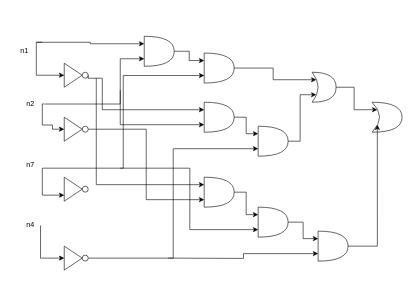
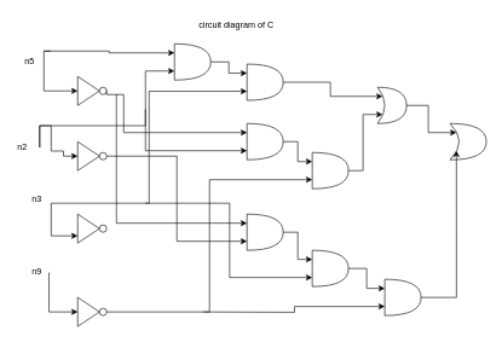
  <mxCell id="0" />
  <mxCell id="1" parent="0" />
  <mxCell id="2" value="" style="shape=or;whiteSpace=wrap;html=1;" parent="1" vertex="1"><mxGeometry x="240" y="60" width="50" height="50" as="geometry" /></mxCell>
  <mxCell id="3" style="edgeStyle=orthogonalEdgeStyle;rounded=0;orthogonalLoop=1;jettySize=auto;html=1;exitX=0;exitY=0.75;exitDx=0;exitDy=0;exitPerimeter=0;entryX=0;entryY=0.75;entryDx=0;entryDy=0;entryPerimeter=0;" edge="1" parent="1" target="4"><mxGeometry relative="1" as="geometry"><mxPoint x="280" y="430" as="sourcePoint" /></mxGeometry></mxCell>
  <mxCell id="4" value="" style="shape=or;whiteSpace=wrap;html=1;" parent="1" vertex="1"><mxGeometry x="530" y="385" width="50" height="50" as="geometry" /></mxCell>
  <mxCell id="5" value="" style="shape=or;whiteSpace=wrap;html=1;" parent="1" vertex="1"><mxGeometry x="340" y="88" width="50" height="50" as="geometry" /></mxCell>
  <mxCell id="6" value="" style="shape=xor;whiteSpace=wrap;html=1;" parent="1" vertex="1"><mxGeometry x="620" y="170" width="50" height="50" as="geometry" /></mxCell>
  <mxCell id="7" value="" style="shape=xor;whiteSpace=wrap;html=1;" parent="1" vertex="1"><mxGeometry x="520" y="120" width="40" height="50" as="geometry" /></mxCell>
- <mxCell id="8" value="n1" style="text;html=1;align=center;verticalAlign=middle;resizable=0;points=[];autosize=1;strokeColor=none;fillColor=none;" parent="1" vertex="1"><mxGeometry x="20" y="70" width="40" height="30" as="geometry" /></mxCell>
- <mxCell id="9" value="n2" style="text;html=1;align=center;verticalAlign=middle;resizable=0;points=[];autosize=1;strokeColor=none;fillColor=none;" parent="1" vertex="1"><mxGeometry x="30" y="158" width="40" height="30" as="geometry" /></mxCell>
- <mxCell id="10" value="n7" style="text;html=1;align=center;verticalAlign=middle;resizable=0;points=[];autosize=1;strokeColor=none;fillColor=none;" parent="1" vertex="1"><mxGeometry x="30" y="260" width="40" height="30" as="geometry" /></mxCell>
- <mxCell id="11" value="n4" style="text;html=1;align=center;verticalAlign=middle;resizable=0;points=[];autosize=1;strokeColor=none;fillColor=none;" parent="1" vertex="1"><mxGeometry x="30" y="360" width="40" height="30" as="geometry" /></mxCell>
+ <mxCell id="8" value="n5" style="text;html=1;align=center;verticalAlign=middle;resizable=0;points=[];autosize=1;strokeColor=none;fillColor=none;" parent="1" vertex="1"><mxGeometry x="20" y="70" width="40" height="30" as="geometry" /></mxCell>
+ <mxCell id="9" value="n2" style="text;html=1;align=center;verticalAlign=middle;resizable=0;points=[];autosize=1;strokeColor=none;fillColor=none;" parent="1" vertex="1"><mxGeometry x="10" y="188" width="40" height="30" as="geometry" /></mxCell>
+ <mxCell id="10" value="n3" style="text;html=1;align=center;verticalAlign=middle;resizable=0;points=[];autosize=1;strokeColor=none;fillColor=none;" parent="1" vertex="1"><mxGeometry x="30" y="260" width="40" height="30" as="geometry" /></mxCell>
+ <mxCell id="11" value="n9" style="text;html=1;align=center;verticalAlign=middle;resizable=0;points=[];autosize=1;strokeColor=none;fillColor=none;" parent="1" vertex="1"><mxGeometry x="30" y="360" width="40" height="30" as="geometry" /></mxCell>
  <mxCell id="12" value="" style="triangle;whiteSpace=wrap;html=1;" parent="1" vertex="1"><mxGeometry x="106.56" y="105" width="30" height="40" as="geometry" /></mxCell>
  <mxCell id="13" value="" style="ellipse;whiteSpace=wrap;html=1;aspect=fixed;" parent="1" vertex="1"><mxGeometry x="136.56" y="120" width="10" height="10" as="geometry" /></mxCell>
  <mxCell id="14" value="" style="triangle;whiteSpace=wrap;html=1;" parent="1" vertex="1"><mxGeometry x="106.56" y="295" width="30" height="40" as="geometry" /></mxCell>
  <mxCell id="15" value="" style="ellipse;whiteSpace=wrap;html=1;aspect=fixed;" parent="1" vertex="1"><mxGeometry x="136.56" y="310" width="10" height="10" as="geometry" /></mxCell>
  <mxCell id="16" value="" style="shape=or;whiteSpace=wrap;html=1;" vertex="1" parent="1"><mxGeometry x="430" y="210" width="50" height="50" as="geometry" /></mxCell>
  <mxCell id="17" style="edgeStyle=orthogonalEdgeStyle;rounded=0;orthogonalLoop=1;jettySize=auto;html=1;exitX=0;exitY=0.75;exitDx=0;exitDy=0;exitPerimeter=0;" edge="1" parent="1" source="19"><mxGeometry relative="1" as="geometry"><mxPoint x="339.778" y="332.444" as="targetPoint" /></mxGeometry></mxCell>
  <mxCell id="18" style="edgeStyle=orthogonalEdgeStyle;rounded=0;orthogonalLoop=1;jettySize=auto;html=1;entryX=0;entryY=0.25;entryDx=0;entryDy=0;entryPerimeter=0;" edge="1" parent="1" target="19"><mxGeometry relative="1" as="geometry"><mxPoint x="160" y="130" as="sourcePoint" /><Array as="points"><mxPoint x="160" y="308" /></Array></mxGeometry></mxCell>
  <mxCell id="19" value="" style="shape=or;whiteSpace=wrap;html=1;" vertex="1" parent="1"><mxGeometry x="340" y="295" width="50" height="50" as="geometry" /></mxCell>
  <mxCell id="20" style="edgeStyle=orthogonalEdgeStyle;rounded=0;orthogonalLoop=1;jettySize=auto;html=1;exitX=1;exitY=0.5;exitDx=0;exitDy=0;entryX=0;entryY=0.25;entryDx=0;entryDy=0;entryPerimeter=0;" edge="1" parent="1" source="13" target="22"><mxGeometry relative="1" as="geometry"><Array as="points"><mxPoint x="147" y="130" /><mxPoint x="170" y="130" /><mxPoint x="170" y="183" /></Array></mxGeometry></mxCell>
  <mxCell id="21" style="edgeStyle=orthogonalEdgeStyle;rounded=0;orthogonalLoop=1;jettySize=auto;html=1;exitX=0;exitY=0.75;exitDx=0;exitDy=0;exitPerimeter=0;entryX=0;entryY=0.75;entryDx=0;entryDy=0;entryPerimeter=0;" edge="1" parent="1" target="22"><mxGeometry relative="1" as="geometry"><mxPoint x="200" y="150" as="sourcePoint" /><Array as="points"><mxPoint x="200" y="208" /></Array></mxGeometry></mxCell>
  <mxCell id="22" value="" style="shape=or;whiteSpace=wrap;html=1;" vertex="1" parent="1"><mxGeometry x="340" y="170" width="50" height="50" as="geometry" /></mxCell>
  <mxCell id="23" style="edgeStyle=orthogonalEdgeStyle;rounded=0;orthogonalLoop=1;jettySize=auto;html=1;entryX=0;entryY=0.75;entryDx=0;entryDy=0;entryPerimeter=0;" edge="1" parent="1" target="24"><mxGeometry relative="1" as="geometry"><mxPoint x="200" y="280" as="sourcePoint" /><Array as="points"><mxPoint x="200" y="280" /><mxPoint x="316" y="280" /><mxPoint x="316" y="383" /></Array></mxGeometry></mxCell>
  <mxCell id="24" value="" style="shape=or;whiteSpace=wrap;html=1;" vertex="1" parent="1"><mxGeometry x="430" y="345" width="50" height="50" as="geometry" /></mxCell>
  <mxCell id="25" value="" style="ellipse;whiteSpace=wrap;html=1;aspect=fixed;" vertex="1" parent="1"><mxGeometry x="136.56" y="210" width="10" height="10" as="geometry" /></mxCell>
  <mxCell id="26" value="" style="triangle;whiteSpace=wrap;html=1;" vertex="1" parent="1"><mxGeometry x="106.56" y="195" width="30" height="40" as="geometry" /></mxCell>
  <mxCell id="27" value="" style="triangle;whiteSpace=wrap;html=1;" vertex="1" parent="1"><mxGeometry x="106.56" y="410" width="30" height="40" as="geometry" /></mxCell>
  <mxCell id="28" value="" style="ellipse;whiteSpace=wrap;html=1;aspect=fixed;" vertex="1" parent="1"><mxGeometry x="136.56" y="425" width="10" height="10" as="geometry" /></mxCell>
+ <mxCell id="29" value="circuit diagram of C" style="text;html=1;align=center;verticalAlign=middle;resizable=0;points=[];autosize=1;strokeColor=none;fillColor=none;" vertex="1" parent="1"><mxGeometry x="260" y="20" width="130" height="30" as="geometry" /></mxCell>
  <mxCell id="30" style="edgeStyle=orthogonalEdgeStyle;rounded=0;orthogonalLoop=1;jettySize=auto;html=1;exitX=0.955;exitY=0.539;exitDx=0;exitDy=0;entryX=0;entryY=0.5;entryDx=0;entryDy=0;exitPerimeter=0;" edge="1" parent="1" source="11" target="27"><mxGeometry relative="1" as="geometry"><mxPoint x="67" y="380" as="sourcePoint" /><Array as="points"><mxPoint x="67" y="376" /><mxPoint x="67" y="430" /></Array></mxGeometry></mxCell>
  <mxCell id="31" style="edgeStyle=orthogonalEdgeStyle;rounded=0;orthogonalLoop=1;jettySize=auto;html=1;entryX=0;entryY=0.75;entryDx=0;entryDy=0;" edge="1" parent="1" target="14"><mxGeometry relative="1" as="geometry"><mxPoint x="70" y="280" as="sourcePoint" /><Array as="points"><mxPoint x="70" y="325" /></Array></mxGeometry></mxCell>
  <mxCell id="32" style="edgeStyle=orthogonalEdgeStyle;rounded=0;orthogonalLoop=1;jettySize=auto;html=1;entryX=0;entryY=0.5;entryDx=0;entryDy=0;" edge="1" parent="1" target="12"><mxGeometry relative="1" as="geometry"><mxPoint x="70" y="70" as="sourcePoint" /><Array as="points"><mxPoint x="60" y="125" /></Array></mxGeometry></mxCell>
  <mxCell id="33" style="edgeStyle=orthogonalEdgeStyle;rounded=0;orthogonalLoop=1;jettySize=auto;html=1;entryX=0;entryY=0.25;entryDx=0;entryDy=0;entryPerimeter=0;" edge="1" parent="1" target="2"><mxGeometry relative="1" as="geometry"><mxPoint x="60" y="70" as="sourcePoint" /><Array as="points"><mxPoint x="62" y="70" /><mxPoint x="150" y="70" /><mxPoint x="150" y="73" /></Array></mxGeometry></mxCell>
  <mxCell id="34" style="edgeStyle=orthogonalEdgeStyle;rounded=0;orthogonalLoop=1;jettySize=auto;html=1;exitX=1.113;exitY=0.5;exitDx=0;exitDy=0;exitPerimeter=0;entryX=0;entryY=0.75;entryDx=0;entryDy=0;entryPerimeter=0;" edge="1" parent="1" source="9" target="2"><mxGeometry relative="1" as="geometry"><Array as="points"><mxPoint x="200" y="173" /><mxPoint x="200" y="98" /></Array></mxGeometry></mxCell>
  <mxCell id="35" style="edgeStyle=orthogonalEdgeStyle;rounded=0;orthogonalLoop=1;jettySize=auto;html=1;exitX=1;exitY=0.5;exitDx=0;exitDy=0;exitPerimeter=0;entryX=0;entryY=0.25;entryDx=0;entryDy=0;entryPerimeter=0;" edge="1" parent="1" source="2" target="5"><mxGeometry relative="1" as="geometry" /></mxCell>
  <mxCell id="36" style="edgeStyle=orthogonalEdgeStyle;rounded=0;orthogonalLoop=1;jettySize=auto;html=1;entryX=0;entryY=0.75;entryDx=0;entryDy=0;entryPerimeter=0;" edge="1" parent="1" target="5"><mxGeometry relative="1" as="geometry"><mxPoint x="70" y="280" as="sourcePoint" /><Array as="points"><mxPoint x="70" y="280" /><mxPoint x="205" y="280" /><mxPoint x="205" y="125" /></Array></mxGeometry></mxCell>
  <mxCell id="37" style="edgeStyle=orthogonalEdgeStyle;rounded=0;orthogonalLoop=1;jettySize=auto;html=1;exitX=1;exitY=0.5;exitDx=0;exitDy=0;exitPerimeter=0;entryX=0.175;entryY=0.25;entryDx=0;entryDy=0;entryPerimeter=0;" edge="1" parent="1" source="5" target="7"><mxGeometry relative="1" as="geometry" /></mxCell>
  <mxCell id="38" style="edgeStyle=orthogonalEdgeStyle;rounded=0;orthogonalLoop=1;jettySize=auto;html=1;exitX=1;exitY=0.5;exitDx=0;exitDy=0;exitPerimeter=0;entryX=0;entryY=0.25;entryDx=0;entryDy=0;entryPerimeter=0;" edge="1" parent="1" source="22" target="16"><mxGeometry relative="1" as="geometry" /></mxCell>
  <mxCell id="39" style="edgeStyle=orthogonalEdgeStyle;rounded=0;orthogonalLoop=1;jettySize=auto;html=1;exitX=1;exitY=0.5;exitDx=0;exitDy=0;entryX=0;entryY=0.75;entryDx=0;entryDy=0;entryPerimeter=0;" edge="1" parent="1" source="28" target="16"><mxGeometry relative="1" as="geometry" /></mxCell>
  <mxCell id="40" style="edgeStyle=orthogonalEdgeStyle;rounded=0;orthogonalLoop=1;jettySize=auto;html=1;exitX=1;exitY=0.5;exitDx=0;exitDy=0;exitPerimeter=0;entryX=0.175;entryY=0.75;entryDx=0;entryDy=0;entryPerimeter=0;" edge="1" parent="1" source="16" target="7"><mxGeometry relative="1" as="geometry"><Array as="points"><mxPoint x="500" y="235" /><mxPoint x="500" y="158" /></Array></mxGeometry></mxCell>
  <mxCell id="41" style="edgeStyle=orthogonalEdgeStyle;rounded=0;orthogonalLoop=1;jettySize=auto;html=1;exitX=1;exitY=0.5;exitDx=0;exitDy=0;exitPerimeter=0;entryX=0.175;entryY=0.25;entryDx=0;entryDy=0;entryPerimeter=0;" edge="1" parent="1" source="7" target="6"><mxGeometry relative="1" as="geometry" /></mxCell>
  <mxCell id="42" style="edgeStyle=orthogonalEdgeStyle;rounded=0;orthogonalLoop=1;jettySize=auto;html=1;exitX=1.094;exitY=0.497;exitDx=0;exitDy=0;entryX=0;entryY=0.5;entryDx=0;entryDy=0;exitPerimeter=0;" edge="1" parent="1" source="9" target="26"><mxGeometry relative="1" as="geometry"><Array as="points"><mxPoint x="70" y="173" /><mxPoint x="70" y="208" /><mxPoint x="87" y="208" /><mxPoint x="87" y="215" /></Array></mxGeometry></mxCell>
  <mxCell id="43" style="edgeStyle=orthogonalEdgeStyle;rounded=0;orthogonalLoop=1;jettySize=auto;html=1;exitX=1;exitY=0.5;exitDx=0;exitDy=0;entryX=0;entryY=0.75;entryDx=0;entryDy=0;entryPerimeter=0;" edge="1" parent="1" source="25" target="19"><mxGeometry relative="1" as="geometry" /></mxCell>
  <mxCell id="44" style="edgeStyle=orthogonalEdgeStyle;rounded=0;orthogonalLoop=1;jettySize=auto;html=1;exitX=1;exitY=0.5;exitDx=0;exitDy=0;exitPerimeter=0;entryX=0;entryY=0.25;entryDx=0;entryDy=0;entryPerimeter=0;" edge="1" parent="1" source="19" target="24"><mxGeometry relative="1" as="geometry" /></mxCell>
  <mxCell id="45" style="edgeStyle=orthogonalEdgeStyle;rounded=0;orthogonalLoop=1;jettySize=auto;html=1;exitX=1;exitY=0.5;exitDx=0;exitDy=0;exitPerimeter=0;entryX=0;entryY=0.25;entryDx=0;entryDy=0;entryPerimeter=0;" edge="1" parent="1" source="24" target="4"><mxGeometry relative="1" as="geometry" /></mxCell>
  <mxCell id="46" style="edgeStyle=orthogonalEdgeStyle;rounded=0;orthogonalLoop=1;jettySize=auto;html=1;exitX=1;exitY=0.5;exitDx=0;exitDy=0;exitPerimeter=0;entryX=0.175;entryY=0.75;entryDx=0;entryDy=0;entryPerimeter=0;" edge="1" parent="1" source="4" target="6"><mxGeometry relative="1" as="geometry" /></mxCell>
